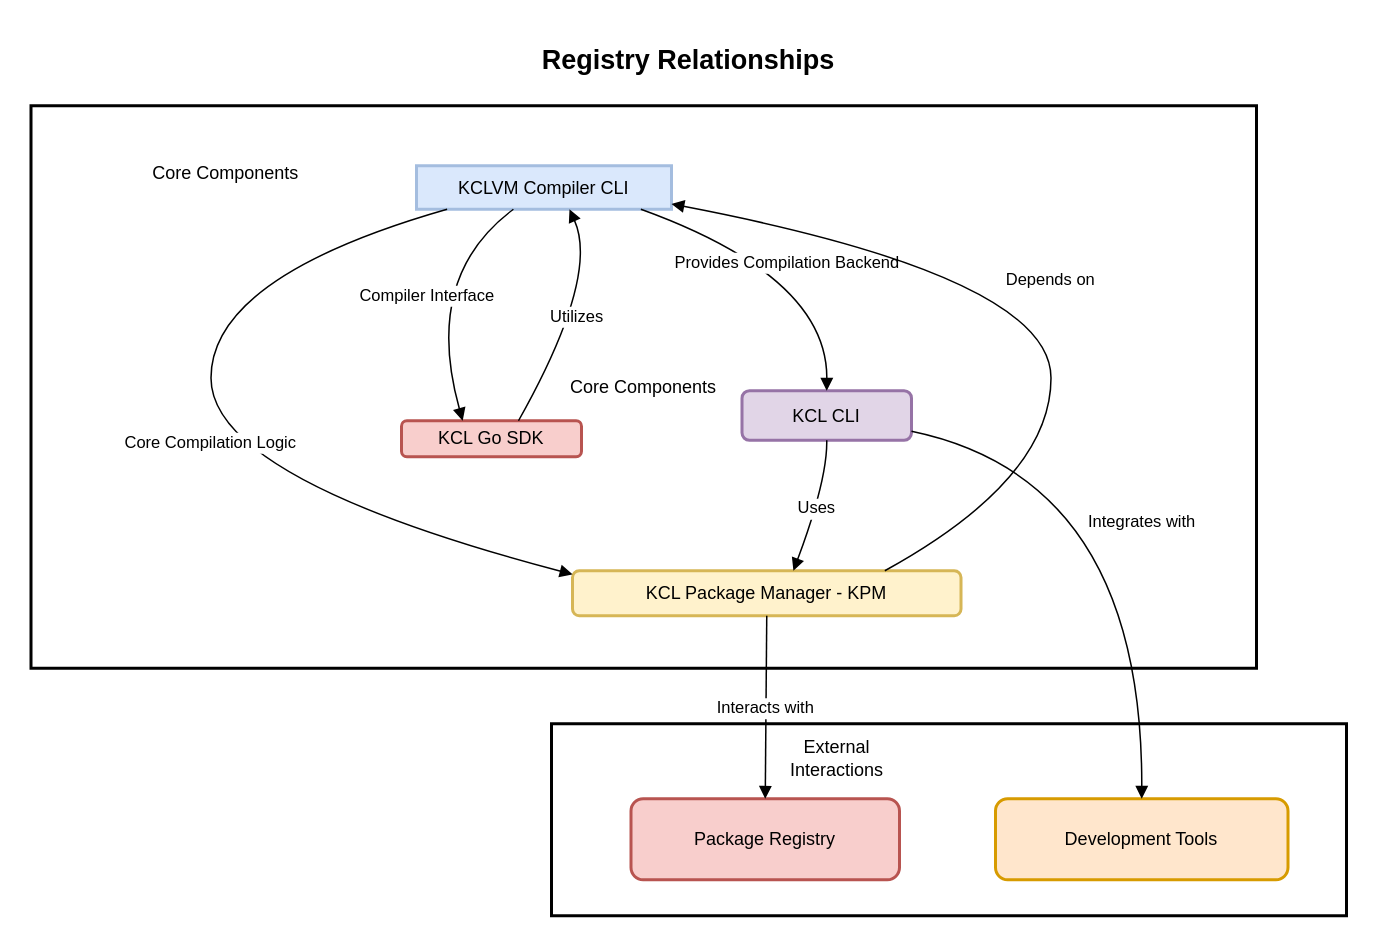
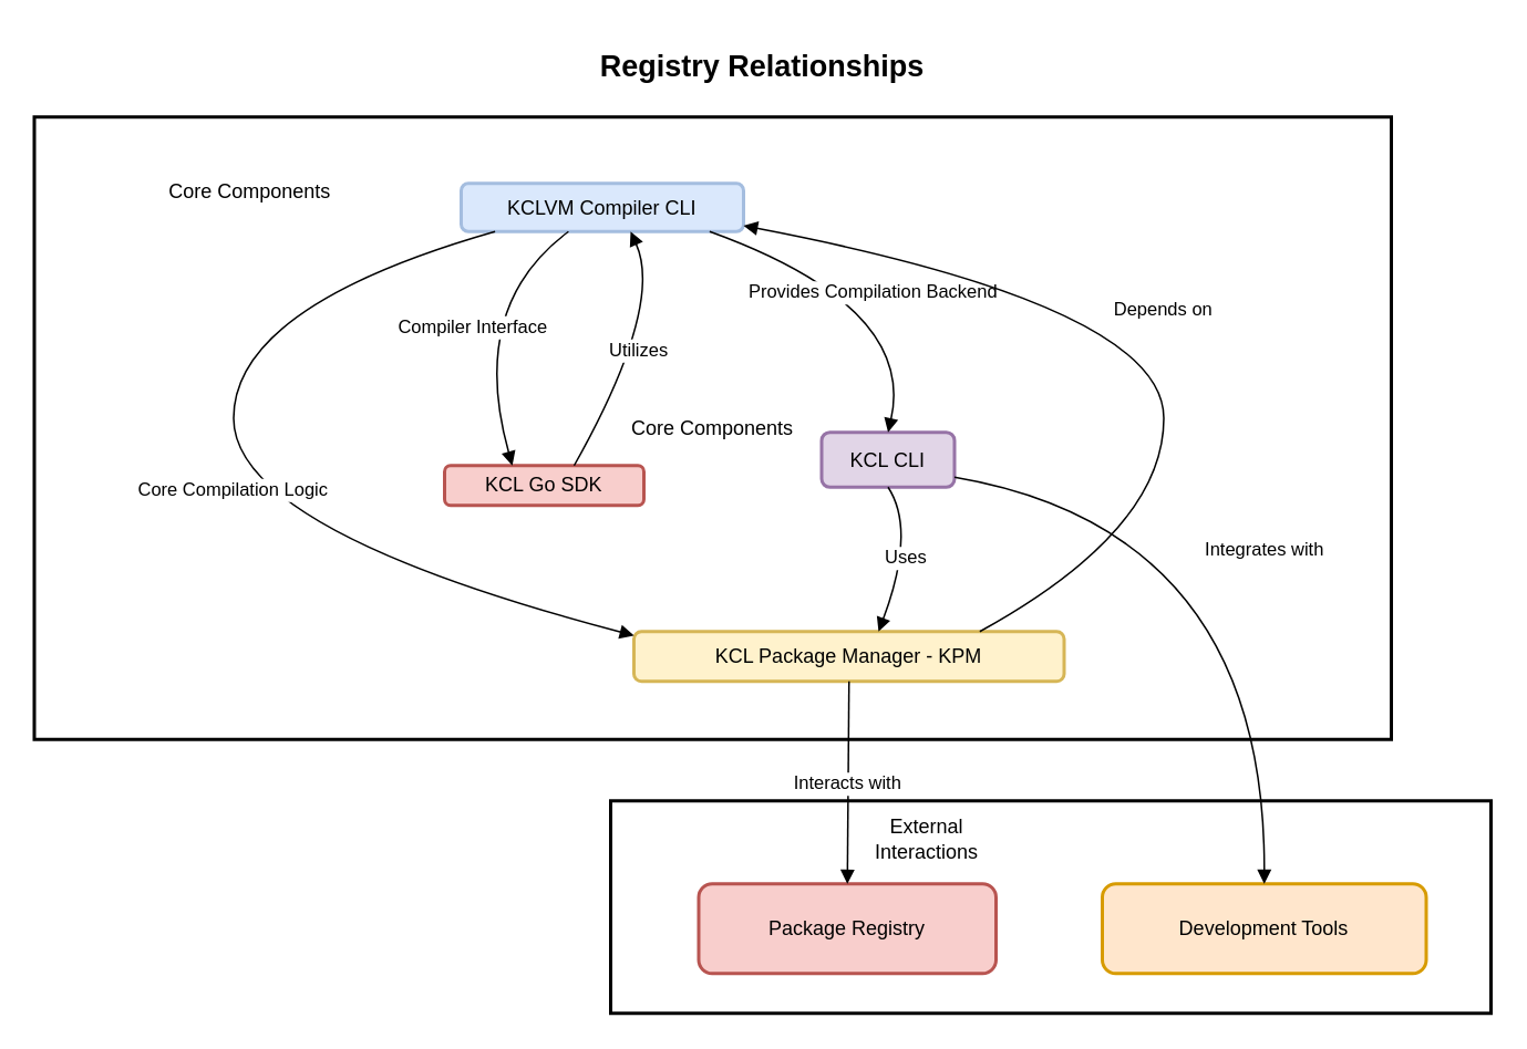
  <mxCell id="0" />
  <mxCell id="1" parent="0" />
  <mxCell id="2" value="" style="whiteSpace=wrap;strokeWidth=2;" vertex="1" parent="1"><mxGeometry x="367" y="482" width="530" height="128" as="geometry" /></mxCell>
  <mxCell id="3" value="Core Components" style="whiteSpace=wrap;strokeWidth=2;" vertex="1" parent="1"><mxGeometry x="20" y="70" width="817" height="375" as="geometry" /></mxCell>
- <mxCell id="4" value="KCLVM Compiler CLI" style="whiteSpace=wrap;strokeWidth=2;fillColor=#dae8fc;strokeColor=light-dark(#a4bddf, #5c79a3);rounded=0;" vertex="1" parent="1"><mxGeometry x="277" y="110" width="170" height="29" as="geometry" /></mxCell>
- <mxCell id="5" value="KCL CLI" style="whiteSpace=wrap;strokeWidth=2;rounded=1;fillColor=#e1d5e7;strokeColor=#9673a6;" vertex="1" parent="1"><mxGeometry x="494" y="260" width="113" height="33" as="geometry" /></mxCell>
+ <mxCell id="4" value="KCLVM Compiler CLI" style="whiteSpace=wrap;strokeWidth=2;fillColor=#dae8fc;strokeColor=light-dark(#a4bddf, #5c79a3);rounded=1;" vertex="1" parent="1"><mxGeometry x="277" y="110" width="170" height="29" as="geometry" /></mxCell>
+ <mxCell id="5" value="KCL CLI" style="whiteSpace=wrap;strokeWidth=2;rounded=1;fillColor=#e1d5e7;strokeColor=#9673a6;" vertex="1" parent="1"><mxGeometry x="494" y="260" width="80" height="33" as="geometry" /></mxCell>
  <mxCell id="6" value="KCL Package Manager - KPM" style="whiteSpace=wrap;strokeWidth=2;rounded=1;fillColor=#fff2cc;strokeColor=#d6b656;" vertex="1" parent="1"><mxGeometry x="381" y="380" width="259" height="30" as="geometry" /></mxCell>
  <mxCell id="7" value="KCL Go SDK" style="whiteSpace=wrap;strokeWidth=2;fillColor=#f8cecc;strokeColor=#b85450;rounded=1;" vertex="1" parent="1"><mxGeometry x="267" y="280" width="120" height="24" as="geometry" /></mxCell>
  <mxCell id="8" value="Package Registry" style="whiteSpace=wrap;strokeWidth=2;rounded=1;fillColor=#f8cecc;strokeColor=#b85450;" vertex="1" parent="1"><mxGeometry x="420" y="532" width="179" height="54" as="geometry" /></mxCell>
  <mxCell id="9" value="Development Tools" style="whiteSpace=wrap;strokeWidth=2;rounded=1;fillColor=#ffe6cc;strokeColor=#d79b00;" vertex="1" parent="1"><mxGeometry x="663" y="532" width="195" height="54" as="geometry" /></mxCell>
  <mxCell id="10" value="Provides Compilation Backend" style="curved=1;startArrow=none;endArrow=block;exitX=0.88;exitY=1;entryX=0.5;entryY=0;rounded=0;" edge="1" parent="1" source="4" target="5"><mxGeometry relative="1" as="geometry"><Array as="points"><mxPoint x="551" y="184" /></Array></mxGeometry></mxCell>
  <mxCell id="11" value="Core Compilation Logic" style="curved=1;startArrow=none;endArrow=block;exitX=0.12;exitY=1;entryX=0;entryY=0.08;rounded=0;" edge="1" parent="1" source="4" target="6"><mxGeometry relative="1" as="geometry"><Array as="points"><mxPoint x="140" y="184" /><mxPoint x="140" y="319" /></Array></mxGeometry></mxCell>
  <mxCell id="12" value="Compiler Interface" style="curved=1;startArrow=none;endArrow=block;exitX=0.38;exitY=1;entryX=0.34;entryY=0;rounded=0;" edge="1" parent="1" source="4" target="7"><mxGeometry relative="1" as="geometry"><Array as="points"><mxPoint x="281" y="184" /></Array></mxGeometry></mxCell>
  <mxCell id="13" value="Uses" style="curved=1;startArrow=none;endArrow=block;exitX=0.5;exitY=1;entryX=0.57;entryY=-0.01;rounded=0;" edge="1" parent="1" source="5" target="6"><mxGeometry relative="1" as="geometry"><Array as="points"><mxPoint x="551" y="319" /></Array></mxGeometry></mxCell>
  <mxCell id="14" value="Depends on" style="curved=1;startArrow=none;endArrow=block;exitX=0.81;exitY=-0.01;entryX=1;entryY=0.88;rounded=0;" edge="1" parent="1" source="6" target="4"><mxGeometry relative="1" as="geometry"><Array as="points"><mxPoint x="700" y="319" /><mxPoint x="700" y="184" /></Array></mxGeometry></mxCell>
  <mxCell id="15" value="Utilizes" style="curved=1;startArrow=none;endArrow=block;exitX=0.65;exitY=0;entryX=0.6;entryY=1;rounded=0;" edge="1" parent="1" source="7" target="4"><mxGeometry relative="1" as="geometry"><Array as="points"><mxPoint x="399" y="184" /></Array></mxGeometry></mxCell>
  <mxCell id="16" value="Interacts with" style="curved=1;startArrow=none;endArrow=block;exitX=0.5;exitY=0.99;entryX=0.5;entryY=0;rounded=0;" edge="1" parent="1" source="6" target="8"><mxGeometry relative="1" as="geometry"><Array as="points" /></mxGeometry></mxCell>
  <mxCell id="17" value="Integrates with" style="curved=1;startArrow=none;endArrow=block;exitX=1;exitY=0.82;entryX=0.5;entryY=0;rounded=0;" edge="1" parent="1" source="5" target="9"><mxGeometry relative="1" as="geometry"><Array as="points"><mxPoint x="761" y="319" /></Array></mxGeometry></mxCell>
  <mxCell id="18" value="&lt;span style=&quot;text-wrap-mode: wrap;&quot;&gt;External Interactions&lt;/span&gt;" style="text;html=1;align=center;verticalAlign=middle;resizable=0;points=[];autosize=1;strokeColor=none;fillColor=none;" vertex="1" parent="1"><mxGeometry x="492" y="490" width="130" height="30" as="geometry" /></mxCell>
  <mxCell id="19" value="&lt;span style=&quot;font-family: Helvetica; font-style: normal; font-variant-ligatures: normal; font-variant-caps: normal; letter-spacing: normal; orphans: 2; text-align: center; text-indent: 0px; text-transform: none; widows: 2; word-spacing: 0px; -webkit-text-stroke-width: 0px; white-space: normal; text-decoration-thickness: initial; text-decoration-style: initial; text-decoration-color: initial; float: none; display: inline !important;&quot;&gt;&lt;font style=&quot;color: rgb(0, 0, 0);&quot;&gt;Registry Relationships&lt;/font&gt;&lt;/span&gt;" style="text;html=1;align=center;verticalAlign=middle;whiteSpace=wrap;rounded=0;fontStyle=1;spacing=4;fontSize=18;" vertex="1" parent="1"><mxGeometry x="297" y="20" width="323" height="40" as="geometry" /></mxCell>
  <mxCell id="20" value="&lt;span&gt;Core Components&lt;/span&gt;" style="text;html=1;align=center;verticalAlign=middle;whiteSpace=wrap;rounded=0;" vertex="1" parent="1"><mxGeometry x="70" y="100" width="160" height="30" as="geometry" /></mxCell>
